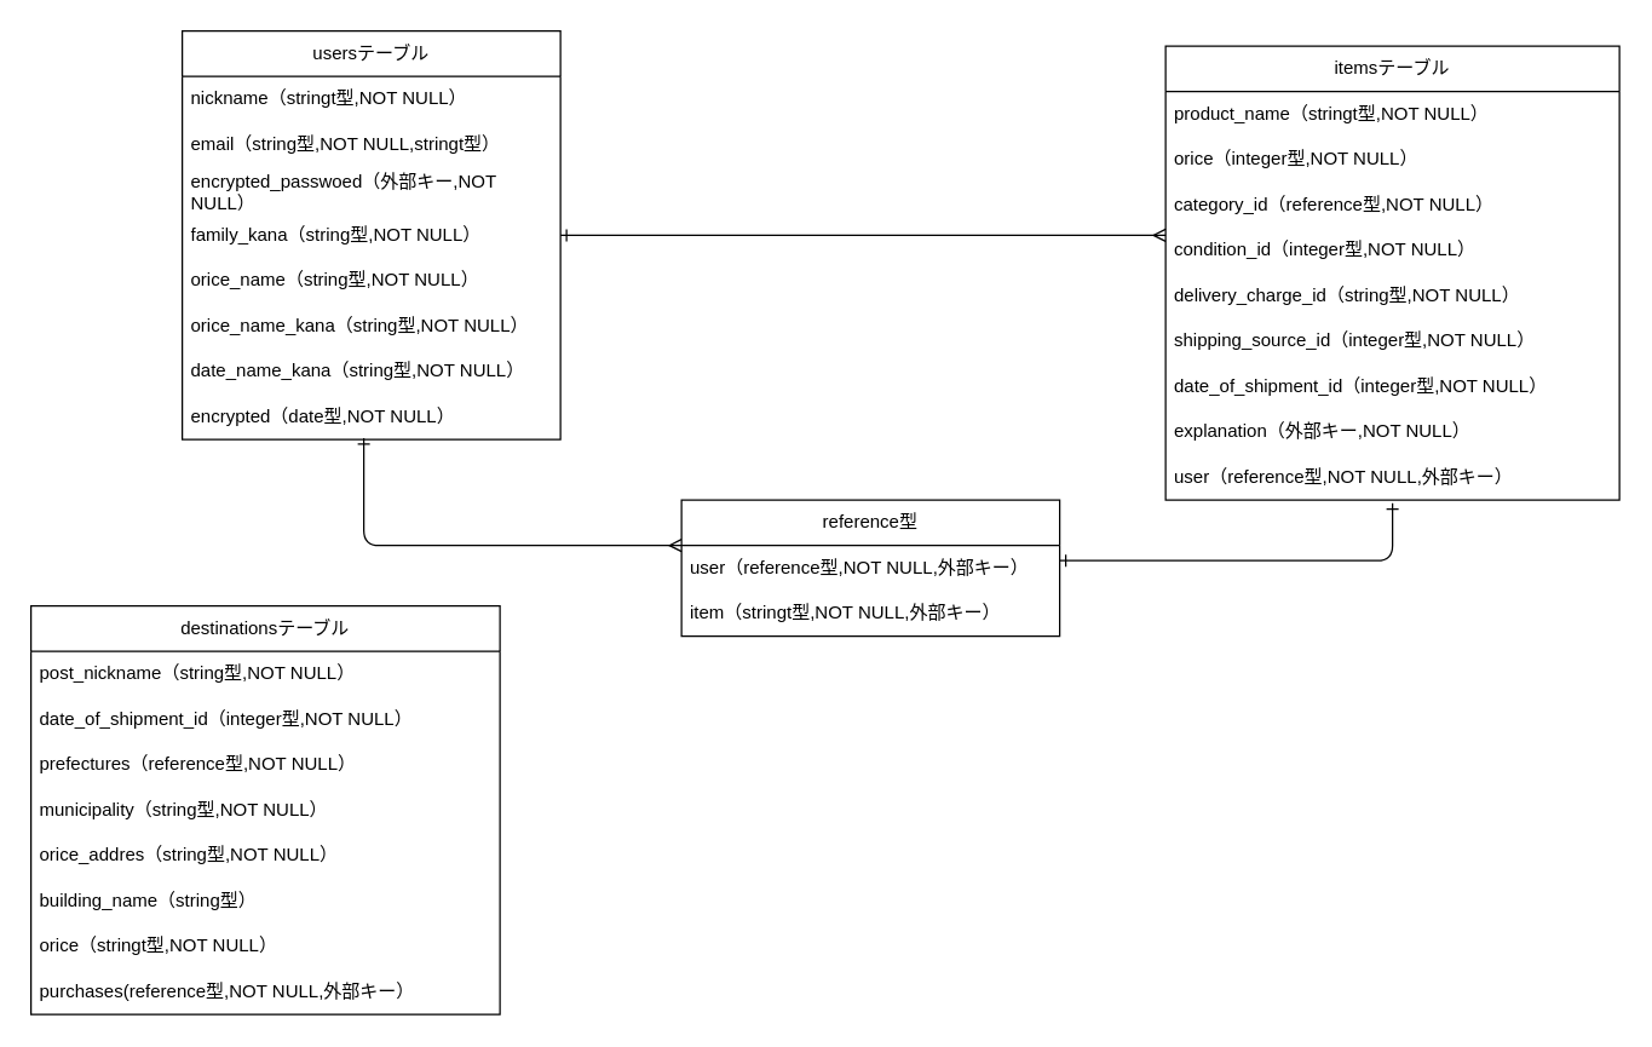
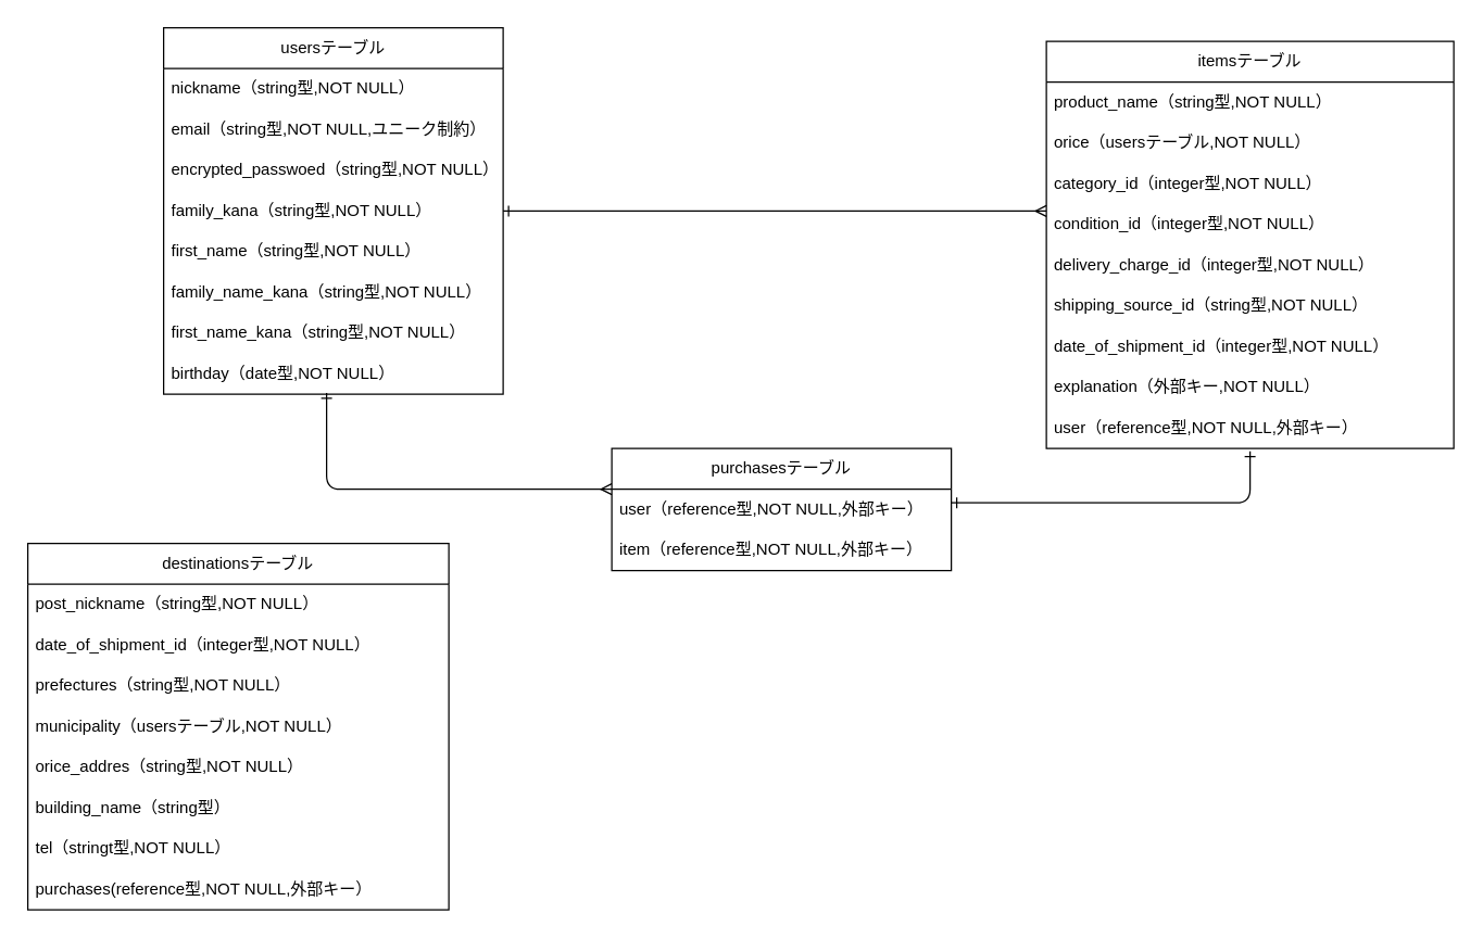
  <mxCell id="0" />
  <mxCell id="1" parent="0" />
  <mxCell id="2" value="usersテーブル" style="swimlane;fontStyle=0;childLayout=stackLayout;horizontal=1;startSize=30;horizontalStack=0;resizeParent=1;resizeParentMax=0;resizeLast=0;collapsible=1;marginBottom=0;whiteSpace=wrap;html=1;" parent="1" vertex="1"><mxGeometry x="120" y="20" width="250" height="270" as="geometry" /></mxCell>
- <mxCell id="3" value="nickname（stringt型,NOT NULL）" style="text;strokeColor=none;fillColor=none;align=left;verticalAlign=middle;spacingLeft=4;spacingRight=4;overflow=hidden;points=[[0,0.5],[1,0.5]];portConstraint=eastwest;rotatable=0;whiteSpace=wrap;html=1;" parent="2" vertex="1"><mxGeometry y="30" width="250" height="30" as="geometry" /></mxCell>
- <mxCell id="4" value="email（string型,NOT NULL,stringt型）" style="text;strokeColor=none;fillColor=none;align=left;verticalAlign=middle;spacingLeft=4;spacingRight=4;overflow=hidden;points=[[0,0.5],[1,0.5]];portConstraint=eastwest;rotatable=0;whiteSpace=wrap;html=1;" parent="2" vertex="1"><mxGeometry y="60" width="250" height="30" as="geometry" /></mxCell>
- <mxCell id="5" value="encrypted_passwoed（外部キー,NOT NULL）" style="text;strokeColor=none;fillColor=none;align=left;verticalAlign=middle;spacingLeft=4;spacingRight=4;overflow=hidden;points=[[0,0.5],[1,0.5]];portConstraint=eastwest;rotatable=0;whiteSpace=wrap;html=1;" parent="2" vertex="1"><mxGeometry y="90" width="250" height="30" as="geometry" /></mxCell>
+ <mxCell id="3" value="nickname（string型,NOT NULL）" style="text;strokeColor=none;fillColor=none;align=left;verticalAlign=middle;spacingLeft=4;spacingRight=4;overflow=hidden;points=[[0,0.5],[1,0.5]];portConstraint=eastwest;rotatable=0;whiteSpace=wrap;html=1;" parent="2" vertex="1"><mxGeometry y="30" width="250" height="30" as="geometry" /></mxCell>
+ <mxCell id="4" value="email（string型,NOT NULL,ユニーク制約）" style="text;strokeColor=none;fillColor=none;align=left;verticalAlign=middle;spacingLeft=4;spacingRight=4;overflow=hidden;points=[[0,0.5],[1,0.5]];portConstraint=eastwest;rotatable=0;whiteSpace=wrap;html=1;" parent="2" vertex="1"><mxGeometry y="60" width="250" height="30" as="geometry" /></mxCell>
+ <mxCell id="5" value="encrypted_passwoed（string型,NOT NULL）" style="text;strokeColor=none;fillColor=none;align=left;verticalAlign=middle;spacingLeft=4;spacingRight=4;overflow=hidden;points=[[0,0.5],[1,0.5]];portConstraint=eastwest;rotatable=0;whiteSpace=wrap;html=1;" parent="2" vertex="1"><mxGeometry y="90" width="250" height="30" as="geometry" /></mxCell>
  <mxCell id="6" value="family_kana（string型,NOT NULL）" style="text;strokeColor=none;fillColor=none;align=left;verticalAlign=middle;spacingLeft=4;spacingRight=4;overflow=hidden;points=[[0,0.5],[1,0.5]];portConstraint=eastwest;rotatable=0;whiteSpace=wrap;html=1;" parent="2" vertex="1"><mxGeometry y="120" width="250" height="30" as="geometry" /></mxCell>
- <mxCell id="7" value="orice_name（string型,NOT NULL）" style="text;strokeColor=none;fillColor=none;align=left;verticalAlign=middle;spacingLeft=4;spacingRight=4;overflow=hidden;points=[[0,0.5],[1,0.5]];portConstraint=eastwest;rotatable=0;whiteSpace=wrap;html=1;" parent="2" vertex="1"><mxGeometry y="150" width="250" height="30" as="geometry" /></mxCell>
- <mxCell id="8" value="orice_name_kana（string型,NOT NULL）" style="text;strokeColor=none;fillColor=none;align=left;verticalAlign=middle;spacingLeft=4;spacingRight=4;overflow=hidden;points=[[0,0.5],[1,0.5]];portConstraint=eastwest;rotatable=0;whiteSpace=wrap;html=1;" parent="2" vertex="1"><mxGeometry y="180" width="250" height="30" as="geometry" /></mxCell>
- <mxCell id="9" value="date_name_kana（string型,NOT NULL）" style="text;strokeColor=none;fillColor=none;align=left;verticalAlign=middle;spacingLeft=4;spacingRight=4;overflow=hidden;points=[[0,0.5],[1,0.5]];portConstraint=eastwest;rotatable=0;whiteSpace=wrap;html=1;" parent="2" vertex="1"><mxGeometry y="210" width="250" height="30" as="geometry" /></mxCell>
- <mxCell id="10" value="encrypted（date型,NOT NULL）" style="text;strokeColor=none;fillColor=none;align=left;verticalAlign=middle;spacingLeft=4;spacingRight=4;overflow=hidden;points=[[0,0.5],[1,0.5]];portConstraint=eastwest;rotatable=0;whiteSpace=wrap;html=1;" parent="2" vertex="1"><mxGeometry y="240" width="250" height="30" as="geometry" /></mxCell>
+ <mxCell id="7" value="first_name（string型,NOT NULL）" style="text;strokeColor=none;fillColor=none;align=left;verticalAlign=middle;spacingLeft=4;spacingRight=4;overflow=hidden;points=[[0,0.5],[1,0.5]];portConstraint=eastwest;rotatable=0;whiteSpace=wrap;html=1;" parent="2" vertex="1"><mxGeometry y="150" width="250" height="30" as="geometry" /></mxCell>
+ <mxCell id="8" value="family_name_kana（string型,NOT NULL）" style="text;strokeColor=none;fillColor=none;align=left;verticalAlign=middle;spacingLeft=4;spacingRight=4;overflow=hidden;points=[[0,0.5],[1,0.5]];portConstraint=eastwest;rotatable=0;whiteSpace=wrap;html=1;" parent="2" vertex="1"><mxGeometry y="180" width="250" height="30" as="geometry" /></mxCell>
+ <mxCell id="9" value="first_name_kana（string型,NOT NULL）" style="text;strokeColor=none;fillColor=none;align=left;verticalAlign=middle;spacingLeft=4;spacingRight=4;overflow=hidden;points=[[0,0.5],[1,0.5]];portConstraint=eastwest;rotatable=0;whiteSpace=wrap;html=1;" parent="2" vertex="1"><mxGeometry y="210" width="250" height="30" as="geometry" /></mxCell>
+ <mxCell id="10" value="birthday（date型,NOT NULL）" style="text;strokeColor=none;fillColor=none;align=left;verticalAlign=middle;spacingLeft=4;spacingRight=4;overflow=hidden;points=[[0,0.5],[1,0.5]];portConstraint=eastwest;rotatable=0;whiteSpace=wrap;html=1;" parent="2" vertex="1"><mxGeometry y="240" width="250" height="30" as="geometry" /></mxCell>
  <mxCell id="11" value="itemsテーブル" style="swimlane;fontStyle=0;childLayout=stackLayout;horizontal=1;startSize=30;horizontalStack=0;resizeParent=1;resizeParentMax=0;resizeLast=0;collapsible=1;marginBottom=0;whiteSpace=wrap;html=1;" parent="1" vertex="1"><mxGeometry x="770" y="30" width="300" height="300" as="geometry" /></mxCell>
- <mxCell id="12" value="product_name（stringt型,NOT NULL）" style="text;strokeColor=none;fillColor=none;align=left;verticalAlign=middle;spacingLeft=4;spacingRight=4;overflow=hidden;points=[[0,0.5],[1,0.5]];portConstraint=eastwest;rotatable=0;whiteSpace=wrap;html=1;" parent="11" vertex="1"><mxGeometry y="30" width="300" height="30" as="geometry" /></mxCell>
- <mxCell id="13" value="orice（integer型,NOT NULL）" style="text;strokeColor=none;fillColor=none;align=left;verticalAlign=middle;spacingLeft=4;spacingRight=4;overflow=hidden;points=[[0,0.5],[1,0.5]];portConstraint=eastwest;rotatable=0;whiteSpace=wrap;html=1;" parent="11" vertex="1"><mxGeometry y="60" width="300" height="30" as="geometry" /></mxCell>
- <mxCell id="14" value="category_id（reference型,NOT NULL）" style="text;strokeColor=none;fillColor=none;align=left;verticalAlign=middle;spacingLeft=4;spacingRight=4;overflow=hidden;points=[[0,0.5],[1,0.5]];portConstraint=eastwest;rotatable=0;whiteSpace=wrap;html=1;" parent="11" vertex="1"><mxGeometry y="90" width="300" height="30" as="geometry" /></mxCell>
+ <mxCell id="12" value="product_name（string型,NOT NULL）" style="text;strokeColor=none;fillColor=none;align=left;verticalAlign=middle;spacingLeft=4;spacingRight=4;overflow=hidden;points=[[0,0.5],[1,0.5]];portConstraint=eastwest;rotatable=0;whiteSpace=wrap;html=1;" parent="11" vertex="1"><mxGeometry y="30" width="300" height="30" as="geometry" /></mxCell>
+ <mxCell id="13" value="orice（usersテーブル,NOT NULL）" style="text;strokeColor=none;fillColor=none;align=left;verticalAlign=middle;spacingLeft=4;spacingRight=4;overflow=hidden;points=[[0,0.5],[1,0.5]];portConstraint=eastwest;rotatable=0;whiteSpace=wrap;html=1;" parent="11" vertex="1"><mxGeometry y="60" width="300" height="30" as="geometry" /></mxCell>
+ <mxCell id="14" value="category_id（integer型,NOT NULL）" style="text;strokeColor=none;fillColor=none;align=left;verticalAlign=middle;spacingLeft=4;spacingRight=4;overflow=hidden;points=[[0,0.5],[1,0.5]];portConstraint=eastwest;rotatable=0;whiteSpace=wrap;html=1;" parent="11" vertex="1"><mxGeometry y="90" width="300" height="30" as="geometry" /></mxCell>
  <mxCell id="15" value="condition_id（integer型,NOT NULL）" style="text;strokeColor=none;fillColor=none;align=left;verticalAlign=middle;spacingLeft=4;spacingRight=4;overflow=hidden;points=[[0,0.5],[1,0.5]];portConstraint=eastwest;rotatable=0;whiteSpace=wrap;html=1;" parent="11" vertex="1"><mxGeometry y="120" width="300" height="30" as="geometry" /></mxCell>
- <mxCell id="16" value="delivery_charge_id（string型,NOT NULL）" style="text;strokeColor=none;fillColor=none;align=left;verticalAlign=middle;spacingLeft=4;spacingRight=4;overflow=hidden;points=[[0,0.5],[1,0.5]];portConstraint=eastwest;rotatable=0;whiteSpace=wrap;html=1;" parent="11" vertex="1"><mxGeometry y="150" width="300" height="30" as="geometry" /></mxCell>
- <mxCell id="17" value="shipping_source_id（integer型,NOT NULL）" style="text;strokeColor=none;fillColor=none;align=left;verticalAlign=middle;spacingLeft=4;spacingRight=4;overflow=hidden;points=[[0,0.5],[1,0.5]];portConstraint=eastwest;rotatable=0;whiteSpace=wrap;html=1;" parent="11" vertex="1"><mxGeometry y="180" width="300" height="30" as="geometry" /></mxCell>
+ <mxCell id="16" value="delivery_charge_id（integer型,NOT NULL）" style="text;strokeColor=none;fillColor=none;align=left;verticalAlign=middle;spacingLeft=4;spacingRight=4;overflow=hidden;points=[[0,0.5],[1,0.5]];portConstraint=eastwest;rotatable=0;whiteSpace=wrap;html=1;" parent="11" vertex="1"><mxGeometry y="150" width="300" height="30" as="geometry" /></mxCell>
+ <mxCell id="17" value="shipping_source_id（string型,NOT NULL）" style="text;strokeColor=none;fillColor=none;align=left;verticalAlign=middle;spacingLeft=4;spacingRight=4;overflow=hidden;points=[[0,0.5],[1,0.5]];portConstraint=eastwest;rotatable=0;whiteSpace=wrap;html=1;" parent="11" vertex="1"><mxGeometry y="180" width="300" height="30" as="geometry" /></mxCell>
  <mxCell id="18" value="date_of_shipment_id（integer型,NOT NULL）" style="text;strokeColor=none;fillColor=none;align=left;verticalAlign=middle;spacingLeft=4;spacingRight=4;overflow=hidden;points=[[0,0.5],[1,0.5]];portConstraint=eastwest;rotatable=0;whiteSpace=wrap;html=1;" parent="11" vertex="1"><mxGeometry y="210" width="300" height="30" as="geometry" /></mxCell>
  <mxCell id="19" value="explanation（外部キー,NOT NULL）" style="text;strokeColor=none;fillColor=none;align=left;verticalAlign=middle;spacingLeft=4;spacingRight=4;overflow=hidden;points=[[0,0.5],[1,0.5]];portConstraint=eastwest;rotatable=0;whiteSpace=wrap;html=1;" parent="11" vertex="1"><mxGeometry y="240" width="300" height="30" as="geometry" /></mxCell>
  <mxCell id="20" value="user（reference型,NOT NULL,外部キー）" style="text;strokeColor=none;fillColor=none;align=left;verticalAlign=middle;spacingLeft=4;spacingRight=4;overflow=hidden;points=[[0,0.5],[1,0.5]];portConstraint=eastwest;rotatable=0;whiteSpace=wrap;html=1;" parent="11" vertex="1"><mxGeometry y="270" width="300" height="30" as="geometry" /></mxCell>
  <mxCell id="21" value="destinationsテーブル" style="swimlane;fontStyle=0;childLayout=stackLayout;horizontal=1;startSize=30;horizontalStack=0;resizeParent=1;resizeParentMax=0;resizeLast=0;collapsible=1;marginBottom=0;whiteSpace=wrap;html=1;" parent="1" vertex="1"><mxGeometry x="20" y="400" width="310" height="270" as="geometry" /></mxCell>
  <mxCell id="22" value="post_nickname（string型,NOT NULL）" style="text;strokeColor=none;fillColor=none;align=left;verticalAlign=middle;spacingLeft=4;spacingRight=4;overflow=hidden;points=[[0,0.5],[1,0.5]];portConstraint=eastwest;rotatable=0;whiteSpace=wrap;html=1;" parent="21" vertex="1"><mxGeometry y="30" width="310" height="30" as="geometry" /></mxCell>
  <mxCell id="23" value="date_of_shipment_id（integer型,NOT NULL）" style="text;strokeColor=none;fillColor=none;align=left;verticalAlign=middle;spacingLeft=4;spacingRight=4;overflow=hidden;points=[[0,0.5],[1,0.5]];portConstraint=eastwest;rotatable=0;whiteSpace=wrap;html=1;" parent="21" vertex="1"><mxGeometry y="60" width="310" height="30" as="geometry" /></mxCell>
- <mxCell id="24" value="prefectures（reference型,NOT NULL）" style="text;strokeColor=none;fillColor=none;align=left;verticalAlign=middle;spacingLeft=4;spacingRight=4;overflow=hidden;points=[[0,0.5],[1,0.5]];portConstraint=eastwest;rotatable=0;whiteSpace=wrap;html=1;" parent="21" vertex="1"><mxGeometry y="90" width="310" height="30" as="geometry" /></mxCell>
- <mxCell id="25" value="municipality（string型,NOT NULL）" style="text;strokeColor=none;fillColor=none;align=left;verticalAlign=middle;spacingLeft=4;spacingRight=4;overflow=hidden;points=[[0,0.5],[1,0.5]];portConstraint=eastwest;rotatable=0;whiteSpace=wrap;html=1;" parent="21" vertex="1"><mxGeometry y="120" width="310" height="30" as="geometry" /></mxCell>
+ <mxCell id="24" value="prefectures（string型,NOT NULL）" style="text;strokeColor=none;fillColor=none;align=left;verticalAlign=middle;spacingLeft=4;spacingRight=4;overflow=hidden;points=[[0,0.5],[1,0.5]];portConstraint=eastwest;rotatable=0;whiteSpace=wrap;html=1;" parent="21" vertex="1"><mxGeometry y="90" width="310" height="30" as="geometry" /></mxCell>
+ <mxCell id="25" value="municipality（usersテーブル,NOT NULL）" style="text;strokeColor=none;fillColor=none;align=left;verticalAlign=middle;spacingLeft=4;spacingRight=4;overflow=hidden;points=[[0,0.5],[1,0.5]];portConstraint=eastwest;rotatable=0;whiteSpace=wrap;html=1;" parent="21" vertex="1"><mxGeometry y="120" width="310" height="30" as="geometry" /></mxCell>
  <mxCell id="26" value="orice_addres（string型,NOT NULL）" style="text;strokeColor=none;fillColor=none;align=left;verticalAlign=middle;spacingLeft=4;spacingRight=4;overflow=hidden;points=[[0,0.5],[1,0.5]];portConstraint=eastwest;rotatable=0;whiteSpace=wrap;html=1;" parent="21" vertex="1"><mxGeometry y="150" width="310" height="30" as="geometry" /></mxCell>
  <mxCell id="27" value="building_name（string型）" style="text;strokeColor=none;fillColor=none;align=left;verticalAlign=middle;spacingLeft=4;spacingRight=4;overflow=hidden;points=[[0,0.5],[1,0.5]];portConstraint=eastwest;rotatable=0;whiteSpace=wrap;html=1;" parent="21" vertex="1"><mxGeometry y="180" width="310" height="30" as="geometry" /></mxCell>
- <mxCell id="28" value="orice（stringt型,NOT NULL）" style="text;strokeColor=none;fillColor=none;align=left;verticalAlign=middle;spacingLeft=4;spacingRight=4;overflow=hidden;points=[[0,0.5],[1,0.5]];portConstraint=eastwest;rotatable=0;whiteSpace=wrap;html=1;" parent="21" vertex="1"><mxGeometry y="210" width="310" height="30" as="geometry" /></mxCell>
+ <mxCell id="28" value="tel（stringt型,NOT NULL）" style="text;strokeColor=none;fillColor=none;align=left;verticalAlign=middle;spacingLeft=4;spacingRight=4;overflow=hidden;points=[[0,0.5],[1,0.5]];portConstraint=eastwest;rotatable=0;whiteSpace=wrap;html=1;" parent="21" vertex="1"><mxGeometry y="210" width="310" height="30" as="geometry" /></mxCell>
  <mxCell id="29" value="purchases(reference型,NOT NULL,外部キー）" style="text;strokeColor=none;fillColor=none;align=left;verticalAlign=middle;spacingLeft=4;spacingRight=4;overflow=hidden;points=[[0,0.5],[1,0.5]];portConstraint=eastwest;rotatable=0;whiteSpace=wrap;html=1;" parent="21" vertex="1"><mxGeometry y="240" width="310" height="30" as="geometry" /></mxCell>
  <mxCell id="30" style="edgeStyle=none;html=1;endArrow=ERone;endFill=0;entryX=0.48;entryY=0.967;entryDx=0;entryDy=0;entryPerimeter=0;startArrow=ERmany;startFill=0;exitX=0;exitY=0;exitDx=0;exitDy=0;exitPerimeter=0;" parent="1" source="32" target="10" edge="1"><mxGeometry relative="1" as="geometry"><mxPoint y="350" as="sourcePoint" x="560" /><mxPoint x="566" y="229.01" as="targetPoint" /><Array as="points"><mxPoint x="240" y="360" /></Array></mxGeometry></mxCell>
- <mxCell id="31" value="reference型" style="swimlane;fontStyle=0;childLayout=stackLayout;horizontal=1;startSize=30;horizontalStack=0;resizeParent=1;resizeParentMax=0;resizeLast=0;collapsible=1;marginBottom=0;whiteSpace=wrap;html=1;" parent="1" vertex="1"><mxGeometry x="450" y="330" width="250" height="90" as="geometry"><mxRectangle x="460" y="390" width="140" height="30" as="alternateBounds" /></mxGeometry></mxCell>
+ <mxCell id="31" value="purchasesテーブル" style="swimlane;fontStyle=0;childLayout=stackLayout;horizontal=1;startSize=30;horizontalStack=0;resizeParent=1;resizeParentMax=0;resizeLast=0;collapsible=1;marginBottom=0;whiteSpace=wrap;html=1;" parent="1" vertex="1"><mxGeometry x="450" y="330" width="250" height="90" as="geometry"><mxRectangle x="460" y="390" width="140" height="30" as="alternateBounds" /></mxGeometry></mxCell>
  <mxCell id="32" value="user（reference型,NOT NULL,外部キー）" style="text;strokeColor=none;fillColor=none;align=left;verticalAlign=middle;spacingLeft=4;spacingRight=4;overflow=hidden;points=[[0,0.5],[1,0.5]];portConstraint=eastwest;rotatable=0;whiteSpace=wrap;html=1;" vertex="1" parent="31"><mxGeometry y="30" width="250" height="30" as="geometry" /></mxCell>
- <mxCell id="33" value="item（stringt型,NOT NULL,外部キー）" style="text;strokeColor=none;fillColor=none;align=left;verticalAlign=middle;spacingLeft=4;spacingRight=4;overflow=hidden;points=[[0,0.5],[1,0.5]];portConstraint=eastwest;rotatable=0;whiteSpace=wrap;html=1;" parent="31" vertex="1"><mxGeometry y="60" width="250" height="30" as="geometry" /></mxCell>
+ <mxCell id="33" value="item（reference型,NOT NULL,外部キー）" style="text;strokeColor=none;fillColor=none;align=left;verticalAlign=middle;spacingLeft=4;spacingRight=4;overflow=hidden;points=[[0,0.5],[1,0.5]];portConstraint=eastwest;rotatable=0;whiteSpace=wrap;html=1;" parent="31" vertex="1"><mxGeometry y="60" width="250" height="30" as="geometry" /></mxCell>
  <mxCell id="34" style="edgeStyle=none;html=1;endArrow=ERone;endFill=0;exitX=0.5;exitY=1.067;exitDx=0;exitDy=0;exitPerimeter=0;startArrow=ERone;startFill=0;" parent="1" source="20" edge="1"><mxGeometry relative="1" as="geometry"><mxPoint x="1080" y="310" as="sourcePoint" /><mxPoint x="700" y="370" as="targetPoint" /><Array as="points"><mxPoint x="920" y="370" /></Array></mxGeometry></mxCell>
  <mxCell id="35" style="edgeStyle=none;html=1;endArrow=ERone;endFill=0;" parent="1" edge="1"><mxGeometry relative="1" as="geometry"><mxPoint x="830" y="470" as="sourcePoint" /><mxPoint x="830" y="470" as="targetPoint" /><Array as="points" /></mxGeometry></mxCell>
  <mxCell id="36" style="edgeStyle=none;html=1;endArrow=ERmany;endFill=0;exitX=1;exitY=0.5;exitDx=0;exitDy=0;startArrow=ERone;startFill=0;" parent="1" source="6" edge="1"><mxGeometry relative="1" as="geometry"><mxPoint x="250" y="100" as="sourcePoint" /><mxPoint x="770" y="155" as="targetPoint" /><Array as="points" /></mxGeometry></mxCell>
